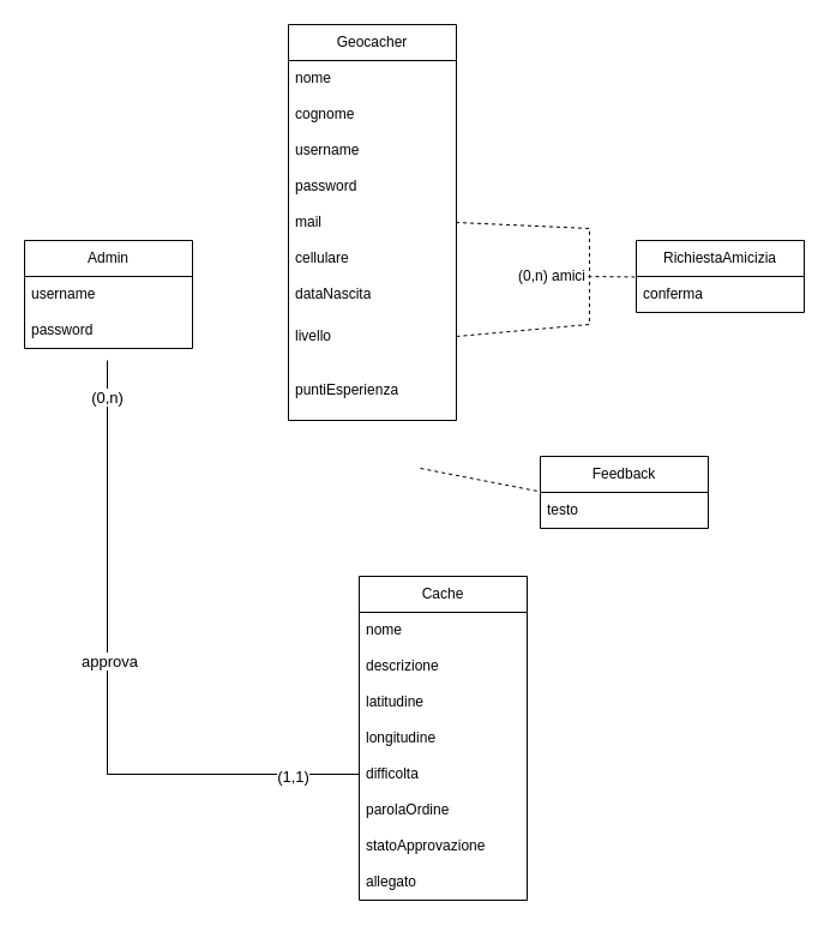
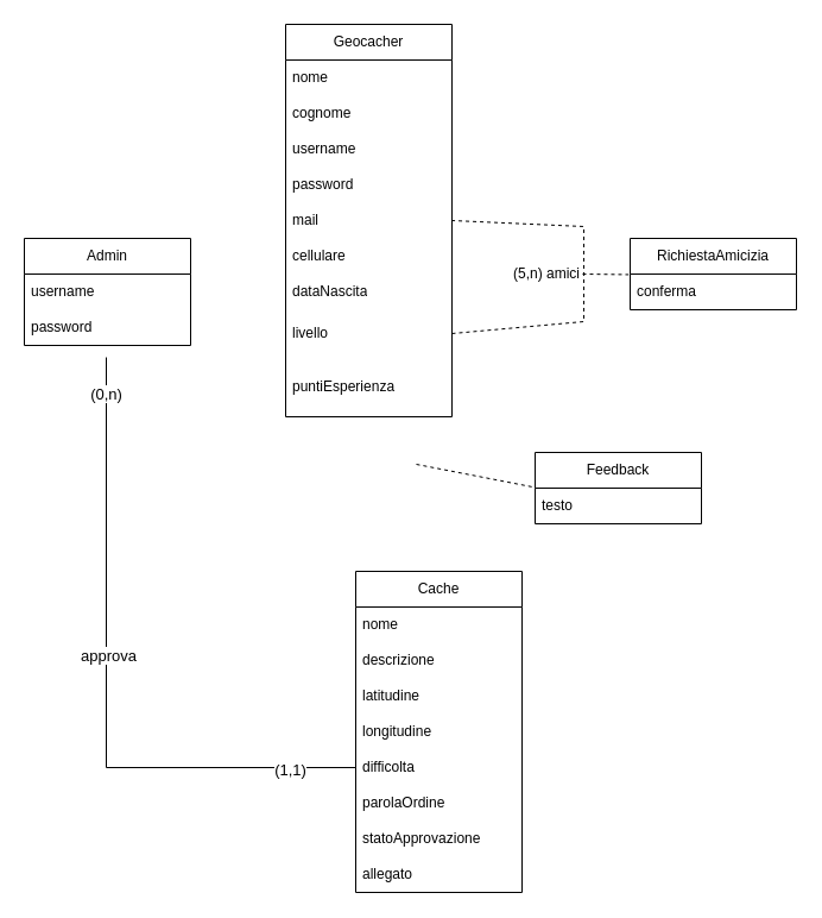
  <mxCell id="0" />
  <mxCell id="1" parent="0" />
  <mxCell id="2" value="Geocacher" style="swimlane;fontStyle=0;childLayout=stackLayout;horizontal=1;startSize=30;horizontalStack=0;resizeParent=1;resizeParentMax=0;resizeLast=0;collapsible=1;marginBottom=0;whiteSpace=wrap;html=1;" parent="1" vertex="1"><mxGeometry x="240" y="20" width="140" height="330" as="geometry" /></mxCell>
  <mxCell id="3" value="nome" style="text;strokeColor=none;fillColor=none;align=left;verticalAlign=middle;spacingLeft=4;spacingRight=4;overflow=hidden;points=[[0,0.5],[1,0.5]];portConstraint=eastwest;rotatable=0;whiteSpace=wrap;html=1;" parent="2" vertex="1"><mxGeometry y="30" width="140" height="30" as="geometry" /></mxCell>
  <mxCell id="4" value="cognome" style="text;strokeColor=none;fillColor=none;align=left;verticalAlign=middle;spacingLeft=4;spacingRight=4;overflow=hidden;points=[[0,0.5],[1,0.5]];portConstraint=eastwest;rotatable=0;whiteSpace=wrap;html=1;" parent="2" vertex="1"><mxGeometry y="60" width="140" height="30" as="geometry" /></mxCell>
  <mxCell id="5" value="username" style="text;strokeColor=none;fillColor=none;align=left;verticalAlign=middle;spacingLeft=4;spacingRight=4;overflow=hidden;points=[[0,0.5],[1,0.5]];portConstraint=eastwest;rotatable=0;whiteSpace=wrap;html=1;" parent="2" vertex="1"><mxGeometry y="90" width="140" height="30" as="geometry" /></mxCell>
  <mxCell id="6" value="password" style="text;strokeColor=none;fillColor=none;align=left;verticalAlign=middle;spacingLeft=4;spacingRight=4;overflow=hidden;points=[[0,0.5],[1,0.5]];portConstraint=eastwest;rotatable=0;whiteSpace=wrap;html=1;" parent="2" vertex="1"><mxGeometry y="120" width="140" height="30" as="geometry" /></mxCell>
  <mxCell id="7" value="mail" style="text;strokeColor=none;fillColor=none;align=left;verticalAlign=middle;spacingLeft=4;spacingRight=4;overflow=hidden;points=[[0,0.5],[1,0.5]];portConstraint=eastwest;rotatable=0;whiteSpace=wrap;html=1;" parent="2" vertex="1"><mxGeometry y="150" width="140" height="30" as="geometry" /></mxCell>
  <mxCell id="8" value="cellulare" style="text;strokeColor=none;fillColor=none;align=left;verticalAlign=middle;spacingLeft=4;spacingRight=4;overflow=hidden;points=[[0,0.5],[1,0.5]];portConstraint=eastwest;rotatable=0;whiteSpace=wrap;html=1;" parent="2" vertex="1"><mxGeometry y="180" width="140" height="30" as="geometry" /></mxCell>
  <mxCell id="9" value="dataNascita" style="text;strokeColor=none;fillColor=none;align=left;verticalAlign=middle;spacingLeft=4;spacingRight=4;overflow=hidden;points=[[0,0.5],[1,0.5]];portConstraint=eastwest;rotatable=0;whiteSpace=wrap;html=1;" parent="2" vertex="1"><mxGeometry y="210" width="140" height="30" as="geometry" /></mxCell>
  <mxCell id="10" value="livello" style="text;strokeColor=none;fillColor=none;align=left;verticalAlign=middle;spacingLeft=4;spacingRight=4;overflow=hidden;points=[[0,0.5],[1,0.5]];portConstraint=eastwest;rotatable=0;whiteSpace=wrap;html=1;" parent="2" vertex="1"><mxGeometry y="240" width="140" height="40" as="geometry" /></mxCell>
  <mxCell id="11" value="puntiEsperienza" style="text;strokeColor=none;fillColor=none;align=left;verticalAlign=middle;spacingLeft=4;spacingRight=4;overflow=hidden;points=[[0,0.5],[1,0.5]];portConstraint=eastwest;rotatable=0;whiteSpace=wrap;html=1;" parent="2" vertex="1"><mxGeometry y="280" width="140" height="50" as="geometry" /></mxCell>
  <mxCell id="12" value="" style="endArrow=none;html=1;rounded=0;exitX=1;exitY=0.5;exitDx=0;exitDy=0;entryX=1;entryY=0.5;entryDx=0;entryDy=0;dashed=1;" parent="2" source="10" target="7" edge="1"><mxGeometry width="50" height="50" relative="1" as="geometry"><mxPoint x="201" y="410" as="sourcePoint" /><mxPoint x="231" y="200" as="targetPoint" /><Array as="points"><mxPoint x="251" y="250" /><mxPoint x="251" y="210" /><mxPoint x="251" y="170" /></Array></mxGeometry></mxCell>
  <mxCell id="13" value="Cache" style="swimlane;fontStyle=0;childLayout=stackLayout;horizontal=1;startSize=30;horizontalStack=0;resizeParent=1;resizeParentMax=0;resizeLast=0;collapsible=1;marginBottom=0;whiteSpace=wrap;html=1;" parent="1" vertex="1"><mxGeometry x="299" y="480" width="140" height="270" as="geometry"><mxRectangle x="490" y="80" width="80" height="30" as="alternateBounds" /></mxGeometry></mxCell>
  <mxCell id="14" value="nome" style="text;strokeColor=none;fillColor=none;align=left;verticalAlign=middle;spacingLeft=4;spacingRight=4;overflow=hidden;points=[[0,0.5],[1,0.5]];portConstraint=eastwest;rotatable=0;whiteSpace=wrap;html=1;" parent="13" vertex="1"><mxGeometry y="30" width="140" height="30" as="geometry" /></mxCell>
  <mxCell id="15" value="descrizione" style="text;strokeColor=none;fillColor=none;align=left;verticalAlign=middle;spacingLeft=4;spacingRight=4;overflow=hidden;points=[[0,0.5],[1,0.5]];portConstraint=eastwest;rotatable=0;whiteSpace=wrap;html=1;" parent="13" vertex="1"><mxGeometry y="60" width="140" height="30" as="geometry" /></mxCell>
  <mxCell id="16" value="latitudine&amp;nbsp;" style="text;strokeColor=none;fillColor=none;align=left;verticalAlign=middle;spacingLeft=4;spacingRight=4;overflow=hidden;points=[[0,0.5],[1,0.5]];portConstraint=eastwest;rotatable=0;whiteSpace=wrap;html=1;" parent="13" vertex="1"><mxGeometry y="90" width="140" height="30" as="geometry" /></mxCell>
  <mxCell id="17" value="longitudine" style="text;strokeColor=none;fillColor=none;align=left;verticalAlign=middle;spacingLeft=4;spacingRight=4;overflow=hidden;points=[[0,0.5],[1,0.5]];portConstraint=eastwest;rotatable=0;whiteSpace=wrap;html=1;" parent="13" vertex="1"><mxGeometry y="120" width="140" height="30" as="geometry" /></mxCell>
  <mxCell id="18" value="difficolta" style="text;strokeColor=none;fillColor=none;align=left;verticalAlign=middle;spacingLeft=4;spacingRight=4;overflow=hidden;points=[[0,0.5],[1,0.5]];portConstraint=eastwest;rotatable=0;whiteSpace=wrap;html=1;" parent="13" vertex="1"><mxGeometry y="150" width="140" height="30" as="geometry" /></mxCell>
  <mxCell id="19" value="parolaOrdine" style="text;strokeColor=none;fillColor=none;align=left;verticalAlign=middle;spacingLeft=4;spacingRight=4;overflow=hidden;points=[[0,0.5],[1,0.5]];portConstraint=eastwest;rotatable=0;whiteSpace=wrap;html=1;" parent="13" vertex="1"><mxGeometry y="180" width="140" height="30" as="geometry" /></mxCell>
  <mxCell id="20" value="statoApprovazione" style="text;strokeColor=none;fillColor=none;align=left;verticalAlign=middle;spacingLeft=4;spacingRight=4;overflow=hidden;points=[[0,0.5],[1,0.5]];portConstraint=eastwest;rotatable=0;whiteSpace=wrap;html=1;" parent="13" vertex="1"><mxGeometry y="210" width="140" height="30" as="geometry" /></mxCell>
  <mxCell id="21" value="allegato" style="text;strokeColor=none;fillColor=none;align=left;verticalAlign=middle;spacingLeft=4;spacingRight=4;overflow=hidden;points=[[0,0.5],[1,0.5]];portConstraint=eastwest;rotatable=0;whiteSpace=wrap;html=1;" parent="13" vertex="1"><mxGeometry y="240" width="140" height="30" as="geometry" /></mxCell>
  <mxCell id="22" value="" style="endArrow=none;html=1;rounded=0;entryX=0;entryY=0.5;entryDx=0;entryDy=0;" parent="1" target="18" edge="1"><mxGeometry width="50" height="50" relative="1" as="geometry"><mxPoint x="89" y="300" as="sourcePoint" /><mxPoint x="539" y="170" as="targetPoint" /><Array as="points"><mxPoint x="89" y="645" /></Array></mxGeometry></mxCell>
  <mxCell id="23" value="&lt;font style=&quot;font-size: 13px;&quot;&gt;approva&lt;/font&gt;" style="edgeLabel;html=1;align=center;verticalAlign=middle;resizable=0;points=[];" parent="22" vertex="1" connectable="0"><mxGeometry x="-0.095" y="1" relative="1" as="geometry"><mxPoint y="-1" as="offset" /></mxGeometry></mxCell>
  <mxCell id="24" value="&lt;font style=&quot;font-size: 13px;&quot;&gt;(1,1)&lt;/font&gt;" style="edgeLabel;html=1;align=center;verticalAlign=middle;resizable=0;points=[];" parent="22" vertex="1" connectable="0"><mxGeometry x="0.798" y="-1" relative="1" as="geometry"><mxPoint as="offset" /></mxGeometry></mxCell>
  <mxCell id="25" value="&lt;font style=&quot;font-size: 13px;&quot;&gt;(0,n)&lt;/font&gt;" style="edgeLabel;html=1;align=center;verticalAlign=middle;resizable=0;points=[];" parent="22" vertex="1" connectable="0"><mxGeometry x="-0.824" y="-1" relative="1" as="geometry"><mxPoint y="-19" as="offset" /></mxGeometry></mxCell>
  <mxCell id="26" value="Feedback" style="swimlane;fontStyle=0;childLayout=stackLayout;horizontal=1;startSize=30;horizontalStack=0;resizeParent=1;resizeParentMax=0;resizeLast=0;collapsible=1;marginBottom=0;whiteSpace=wrap;html=1;" parent="1" vertex="1"><mxGeometry x="450" y="380" width="140" height="60" as="geometry" /></mxCell>
  <mxCell id="27" value="testo" style="text;strokeColor=none;fillColor=none;align=left;verticalAlign=middle;spacingLeft=4;spacingRight=4;overflow=hidden;points=[[0,0.5],[1,0.5]];portConstraint=eastwest;rotatable=0;whiteSpace=wrap;html=1;" parent="26" vertex="1"><mxGeometry y="30" width="140" height="30" as="geometry" /></mxCell>
- <mxCell id="28" value="(0,n) amici" style="text;html=1;strokeColor=none;fillColor=none;align=center;verticalAlign=middle;whiteSpace=wrap;rounded=0;" parent="1" vertex="1"><mxGeometry x="430" y="215" width="60" height="30" as="geometry" /></mxCell>
+ <mxCell id="28" value="(5,n) amici" style="text;html=1;strokeColor=none;fillColor=none;align=center;verticalAlign=middle;whiteSpace=wrap;rounded=0;" parent="1" vertex="1"><mxGeometry x="430" y="215" width="60" height="30" as="geometry" /></mxCell>
  <mxCell id="29" value="" style="endArrow=none;dashed=1;html=1;rounded=0;entryX=-0.013;entryY=-0.031;entryDx=0;entryDy=0;entryPerimeter=0;" parent="1" target="27" edge="1"><mxGeometry width="50" height="50" relative="1" as="geometry"><mxPoint x="350" y="390" as="sourcePoint" /><mxPoint x="530" y="400" as="targetPoint" /></mxGeometry></mxCell>
  <mxCell id="30" value="" style="endArrow=none;dashed=1;html=1;rounded=0;entryX=-0.009;entryY=0.015;entryDx=0;entryDy=0;entryPerimeter=0;" edge="1" parent="1" target="32"><mxGeometry width="50" height="50" relative="1" as="geometry"><mxPoint x="490" y="230" as="sourcePoint" /><mxPoint x="470" y="-40" as="targetPoint" /></mxGeometry></mxCell>
  <mxCell id="31" value="RichiestaAmicizia" style="swimlane;fontStyle=0;childLayout=stackLayout;horizontal=1;startSize=30;horizontalStack=0;resizeParent=1;resizeParentMax=0;resizeLast=0;collapsible=1;marginBottom=0;whiteSpace=wrap;html=1;" vertex="1" parent="1"><mxGeometry x="530" y="200" width="140" height="60" as="geometry" /></mxCell>
  <mxCell id="32" value="conferma" style="text;strokeColor=none;fillColor=none;align=left;verticalAlign=middle;spacingLeft=4;spacingRight=4;overflow=hidden;points=[[0,0.5],[1,0.5]];portConstraint=eastwest;rotatable=0;whiteSpace=wrap;html=1;" vertex="1" parent="31"><mxGeometry y="30" width="140" height="30" as="geometry" /></mxCell>
  <mxCell id="33" value="Admin" style="swimlane;fontStyle=0;childLayout=stackLayout;horizontal=1;startSize=30;horizontalStack=0;resizeParent=1;resizeParentMax=0;resizeLast=0;collapsible=1;marginBottom=0;whiteSpace=wrap;html=1;" vertex="1" parent="1"><mxGeometry x="20" y="200" width="140" height="90" as="geometry"><mxRectangle x="490" y="80" width="80" height="30" as="alternateBounds" /></mxGeometry></mxCell>
  <mxCell id="34" value="username" style="text;strokeColor=none;fillColor=none;align=left;verticalAlign=middle;spacingLeft=4;spacingRight=4;overflow=hidden;points=[[0,0.5],[1,0.5]];portConstraint=eastwest;rotatable=0;whiteSpace=wrap;html=1;" vertex="1" parent="33"><mxGeometry y="30" width="140" height="30" as="geometry" /></mxCell>
  <mxCell id="35" value="password" style="text;strokeColor=none;fillColor=none;align=left;verticalAlign=middle;spacingLeft=4;spacingRight=4;overflow=hidden;points=[[0,0.5],[1,0.5]];portConstraint=eastwest;rotatable=0;whiteSpace=wrap;html=1;" vertex="1" parent="33"><mxGeometry y="60" width="140" height="30" as="geometry" /></mxCell>
